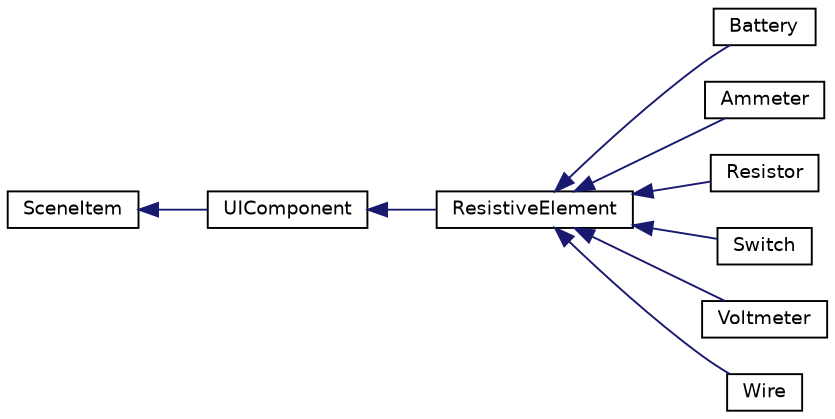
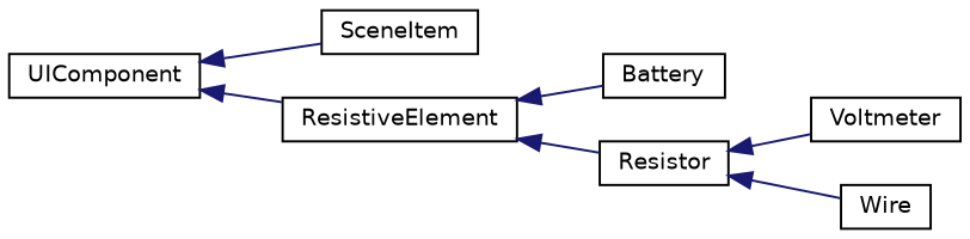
  digraph {
    rankdir=LR
    node [color=black fillcolor=white fontname=Helvetica fontsize=10 shape=record style=filled]
    edge [color=midnightblue dir=back fontname=Helvetica fontsize=10 labelfontname=Helvetica labelfontsize=10 style=solid]
    n1 [height=0.2 label=SceneItem width=0.4]
    n2 [height=0.2 label=UIComponent width=0.4]
    n3 [height=0.2 label=ResistiveElement width=0.4]
    n4 [height=0.2 label=Battery width=0.4]
-   n5 [height=0.2 label=Ammeter width=0.4]
    n6 [height=0.2 label=Resistor width=0.4]
-   n7 [height=0.2 label=Switch width=0.4]
    n8 [height=0.2 label=Voltmeter width=0.4]
    n9 [height=0.2 label=Wire width=0.4]
-   n1 -> n2
+   n2 -> n1
    n2 -> n3
    n3 -> n4
-   n3 -> n5
    n3 -> n6
-   n3 -> n7
-   n3 -> n8
-   n3 -> n9
+   n6 -> n8
+   n6 -> n9
  }
